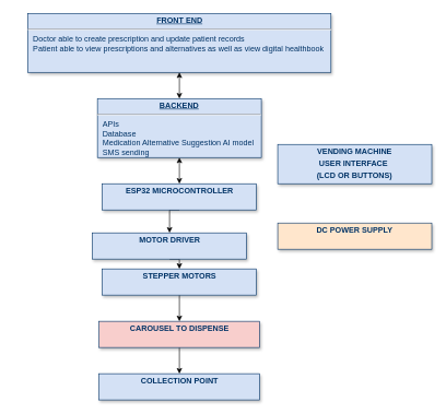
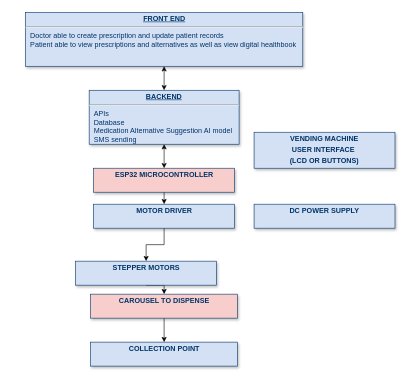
  <mxCell id="0" />
  <mxCell id="1" parent="0" />
  <mxCell id="2" value="&lt;p style=&quot;margin: 0px; margin-top: 4px; text-align: center; text-decoration: underline;&quot;&gt;&lt;b&gt;BACKEND&lt;/b&gt;&lt;/p&gt;&lt;hr&gt;&lt;p style=&quot;margin: 0px; margin-left: 8px;&quot;&gt;APIs&lt;/p&gt;&lt;p style=&quot;margin: 0px; margin-left: 8px;&quot;&gt;Database&lt;/p&gt;&lt;p style=&quot;margin: 0px; margin-left: 8px;&quot;&gt;Medication Alternative Suggestion AI model&lt;/p&gt;&lt;p style=&quot;margin: 0px; margin-left: 8px;&quot;&gt;SMS sending&lt;/p&gt;&lt;p style=&quot;margin: 0px; margin-left: 8px;&quot;&gt;&lt;br&gt;&lt;/p&gt;" style="verticalAlign=top;align=left;overflow=fill;fontSize=12;fontFamily=Helvetica;html=1;strokeColor=#003366;shadow=1;fillColor=#D4E1F5;fontColor=#003366" parent="1" vertex="1"><mxGeometry x="148" y="150" width="250" height="90" as="geometry" /></mxCell>
  <mxCell id="3" style="edgeStyle=orthogonalEdgeStyle;rounded=0;orthogonalLoop=1;jettySize=auto;html=1;exitX=0.5;exitY=1;exitDx=0;exitDy=0;entryX=0.5;entryY=0;entryDx=0;entryDy=0;" edge="1" parent="1" source="4" target="8"><mxGeometry relative="1" as="geometry"><mxPoint x="267.571" y="10" as="targetPoint" /></mxGeometry></mxCell>
- <mxCell id="4" value="&lt;p style=&quot;margin: 4px 0px 0px; text-align: center;&quot;&gt;&lt;b&gt;ESP32 MICROCONTROLLER&lt;/b&gt;&lt;/p&gt;" style="verticalAlign=top;align=left;overflow=fill;fontSize=12;fontFamily=Helvetica;html=1;strokeColor=#003366;shadow=1;fillColor=#D4E1F5;fontColor=#003366" vertex="1" parent="1"><mxGeometry x="155.5" y="280" width="235" height="40" as="geometry" /></mxCell>
+ <mxCell id="4" value="&lt;p style=&quot;margin: 4px 0px 0px; text-align: center;&quot;&gt;&lt;b&gt;ESP32 MICROCONTROLLER&lt;/b&gt;&lt;/p&gt;" style="verticalAlign=top;align=left;overflow=fill;fontSize=12;fontFamily=Helvetica;html=1;strokeColor=#003366;shadow=1;fillColor=#f8cecc;fontColor=#003366;" vertex="1" parent="1"><mxGeometry x="155.5" y="280" width="235" height="40" as="geometry" /></mxCell>
  <mxCell id="5" style="edgeStyle=orthogonalEdgeStyle;rounded=0;orthogonalLoop=1;jettySize=auto;html=1;exitX=0.5;exitY=1;exitDx=0;exitDy=0;entryX=0.5;entryY=0;entryDx=0;entryDy=0;" edge="1" parent="1" source="6" target="11"><mxGeometry relative="1" as="geometry" /></mxCell>
  <mxCell id="6" value="&lt;p style=&quot;margin: 4px 0px 0px; text-align: center;&quot;&gt;&lt;b style=&quot;&quot;&gt;CAROUSEL TO DISPENSE&lt;/b&gt;&lt;/p&gt;" style="verticalAlign=top;align=left;overflow=fill;fontSize=12;fontFamily=Helvetica;html=1;strokeColor=#003366;shadow=1;fillColor=#f8cecc;fontColor=#003366;" vertex="1" parent="1"><mxGeometry x="150.5" y="490" width="245" height="40" as="geometry" /></mxCell>
  <mxCell id="7" style="edgeStyle=orthogonalEdgeStyle;rounded=0;orthogonalLoop=1;jettySize=auto;html=1;exitX=0.5;exitY=1;exitDx=0;exitDy=0;entryX=0.5;entryY=0;entryDx=0;entryDy=0;" edge="1" parent="1" source="8" target="10"><mxGeometry relative="1" as="geometry" /></mxCell>
- <mxCell id="8" value="&lt;p style=&quot;margin: 4px 0px 0px; text-align: center;&quot;&gt;&lt;b&gt;MOTOR DRIVER&lt;/b&gt;&lt;/p&gt;" style="verticalAlign=top;align=left;overflow=fill;fontSize=12;fontFamily=Helvetica;html=1;strokeColor=#003366;shadow=1;fillColor=#D4E1F5;fontColor=#003366" vertex="1" parent="1"><mxGeometry x="140.5" y="355" width="235" height="40" as="geometry" /></mxCell>
+ <mxCell id="8" value="&lt;p style=&quot;margin: 4px 0px 0px; text-align: center;&quot;&gt;&lt;b&gt;MOTOR DRIVER&lt;/b&gt;&lt;/p&gt;" style="verticalAlign=top;align=left;overflow=fill;fontSize=12;fontFamily=Helvetica;html=1;strokeColor=#003366;shadow=1;fillColor=#D4E1F5;fontColor=#003366" vertex="1" parent="1"><mxGeometry x="155.5" y="340" width="235" height="40" as="geometry" /></mxCell>
  <mxCell id="9" style="edgeStyle=orthogonalEdgeStyle;rounded=0;orthogonalLoop=1;jettySize=auto;html=1;exitX=0.5;exitY=1;exitDx=0;exitDy=0;entryX=0.5;entryY=0;entryDx=0;entryDy=0;" edge="1" parent="1" source="10" target="6"><mxGeometry relative="1" as="geometry"><mxPoint x="273" y="480" as="targetPoint" /></mxGeometry></mxCell>
- <mxCell id="10" value="&lt;p style=&quot;margin: 4px 0px 0px; text-align: center;&quot;&gt;&lt;b&gt;STEPPER MOTORS&lt;/b&gt;&lt;/p&gt;" style="verticalAlign=top;align=left;overflow=fill;fontSize=12;fontFamily=Helvetica;html=1;strokeColor=#003366;shadow=1;fillColor=#D4E1F5;fontColor=#003366" vertex="1" parent="1"><mxGeometry x="155.5" y="410" width="235" height="40" as="geometry" /></mxCell>
+ <mxCell id="10" value="&lt;p style=&quot;margin: 4px 0px 0px; text-align: center;&quot;&gt;&lt;b&gt;STEPPER MOTORS&lt;/b&gt;&lt;/p&gt;" style="verticalAlign=top;align=left;overflow=fill;fontSize=12;fontFamily=Helvetica;html=1;strokeColor=#003366;shadow=1;fillColor=#D4E1F5;fontColor=#003366" vertex="1" parent="1"><mxGeometry x="125.5" y="435" width="235" height="40" as="geometry" /></mxCell>
  <mxCell id="11" value="&lt;p style=&quot;margin: 4px 0px 0px; text-align: center;&quot;&gt;&lt;b style=&quot;&quot;&gt;COLLECTION POINT&lt;/b&gt;&lt;/p&gt;" style="verticalAlign=top;align=left;overflow=fill;fontSize=12;fontFamily=Helvetica;html=1;strokeColor=#003366;shadow=1;fillColor=#D4E1F5;fontColor=#003366" vertex="1" parent="1"><mxGeometry x="150.5" y="570" width="245" height="40" as="geometry" /></mxCell>
  <mxCell id="12" value="&lt;p style=&quot;margin: 4px 0px 0px; text-align: center;&quot;&gt;&lt;b&gt;VENDING MACHINE&lt;/b&gt;&lt;/p&gt;&lt;p style=&quot;margin: 4px 0px 0px; text-align: center;&quot;&gt;&lt;b&gt;USER INTERFACE&amp;nbsp;&lt;/b&gt;&lt;/p&gt;&lt;p style=&quot;margin: 4px 0px 0px; text-align: center;&quot;&gt;&lt;b&gt;(LCD OR BUTTONS)&lt;/b&gt;&lt;/p&gt;" style="verticalAlign=top;align=left;overflow=fill;fontSize=12;fontFamily=Helvetica;html=1;strokeColor=#003366;shadow=1;fillColor=#D4E1F5;fontColor=#003366" vertex="1" parent="1"><mxGeometry x="423" y="220" width="235" height="60" as="geometry" /></mxCell>
  <mxCell id="13" value="&lt;p style=&quot;margin: 0px; margin-top: 4px; text-align: center; text-decoration: underline;&quot;&gt;&lt;b&gt;FRONT END&lt;/b&gt;&lt;/p&gt;&lt;hr&gt;&lt;p style=&quot;margin: 0px; margin-left: 8px;&quot;&gt;Doctor able to create prescription and update patient records&lt;/p&gt;&lt;p style=&quot;margin: 0px; margin-left: 8px;&quot;&gt;Patient able to view prescriptions and alternatives as well as view digital healthbook&lt;/p&gt;" style="verticalAlign=top;align=left;overflow=fill;fontSize=12;fontFamily=Helvetica;html=1;strokeColor=#003366;shadow=1;fillColor=#D4E1F5;fontColor=#003366" vertex="1" parent="1"><mxGeometry x="41.75" y="20" width="462.5" height="90" as="geometry" /></mxCell>
  <mxCell id="14" value="" style="endArrow=classic;startArrow=classic;html=1;rounded=0;entryX=0.5;entryY=1;entryDx=0;entryDy=0;exitX=0.5;exitY=0;exitDx=0;exitDy=0;" edge="1" parent="1" source="2" target="13"><mxGeometry width="50" height="50" relative="1" as="geometry"><mxPoint x="273" y="110" as="sourcePoint" /><mxPoint x="273" y="50" as="targetPoint" /></mxGeometry></mxCell>
  <mxCell id="15" style="edgeStyle=orthogonalEdgeStyle;rounded=0;orthogonalLoop=1;jettySize=auto;html=1;exitX=0.5;exitY=1;exitDx=0;exitDy=0;entryX=0.5;entryY=0;entryDx=0;entryDy=0;" edge="1" parent="1"><mxGeometry relative="1" as="geometry"><mxPoint x="20.5" y="480" as="targetPoint" /></mxGeometry></mxCell>
  <mxCell id="16" style="edgeStyle=orthogonalEdgeStyle;rounded=0;orthogonalLoop=1;jettySize=auto;html=1;exitX=0.5;exitY=1;exitDx=0;exitDy=0;entryX=0.5;entryY=0;entryDx=0;entryDy=0;" edge="1" parent="1"><mxGeometry relative="1" as="geometry"><mxPoint x="20.5" y="540" as="targetPoint" /></mxGeometry></mxCell>
  <mxCell id="17" style="edgeStyle=orthogonalEdgeStyle;rounded=0;orthogonalLoop=1;jettySize=auto;html=1;exitX=0.5;exitY=1;exitDx=0;exitDy=0;entryX=0.5;entryY=0;entryDx=0;entryDy=0;" edge="1" parent="1"><mxGeometry relative="1" as="geometry"><mxPoint x="20.5" y="410" as="targetPoint" /></mxGeometry></mxCell>
- <mxCell id="18" value="&lt;p style=&quot;margin: 4px 0px 0px; text-align: center;&quot;&gt;&lt;b&gt;DC POWER SUPPLY&lt;/b&gt;&lt;/p&gt;" style="verticalAlign=top;align=left;overflow=fill;fontSize=12;fontFamily=Helvetica;html=1;strokeColor=#003366;shadow=1;fillColor=#ffe6cc;fontColor=#003366;" vertex="1" parent="1"><mxGeometry x="423" y="340" width="235" height="40" as="geometry" /></mxCell>
+ <mxCell id="18" value="&lt;p style=&quot;margin: 4px 0px 0px; text-align: center;&quot;&gt;&lt;b&gt;DC POWER SUPPLY&lt;/b&gt;&lt;/p&gt;" style="verticalAlign=top;align=left;overflow=fill;fontSize=12;fontFamily=Helvetica;html=1;strokeColor=#003366;shadow=1;fillColor=#D4E1F5;fontColor=#003366" vertex="1" parent="1"><mxGeometry x="423" y="340" width="235" height="40" as="geometry" /></mxCell>
  <mxCell id="19" value="" style="endArrow=classic;startArrow=classic;html=1;rounded=0;entryX=0.5;entryY=1;entryDx=0;entryDy=0;exitX=0.5;exitY=0;exitDx=0;exitDy=0;" edge="1" parent="1" source="4" target="2"><mxGeometry width="50" height="50" relative="1" as="geometry"><mxPoint x="659.5" y="470" as="sourcePoint" /><mxPoint x="273" y="250" as="targetPoint" /><Array as="points" /></mxGeometry></mxCell>
